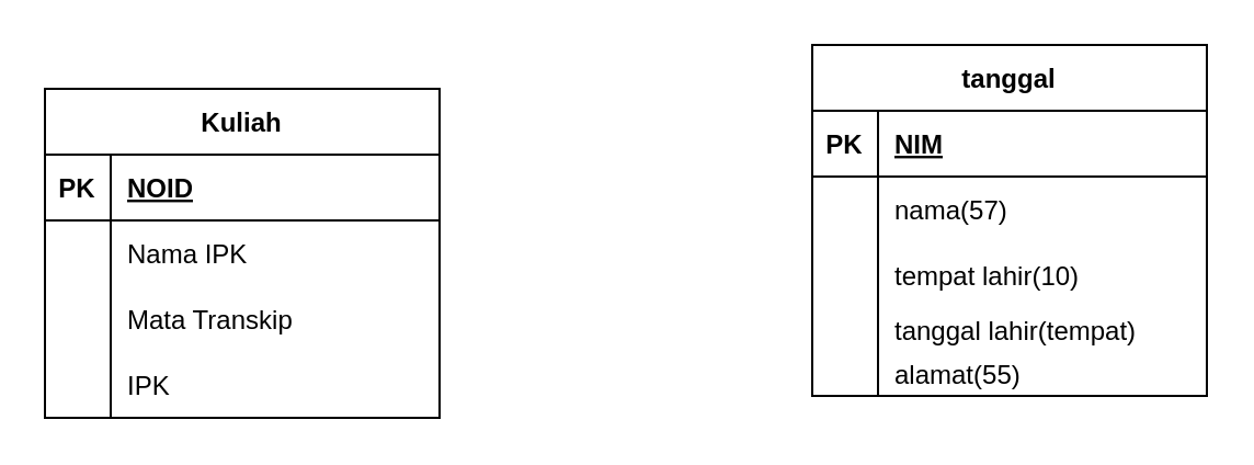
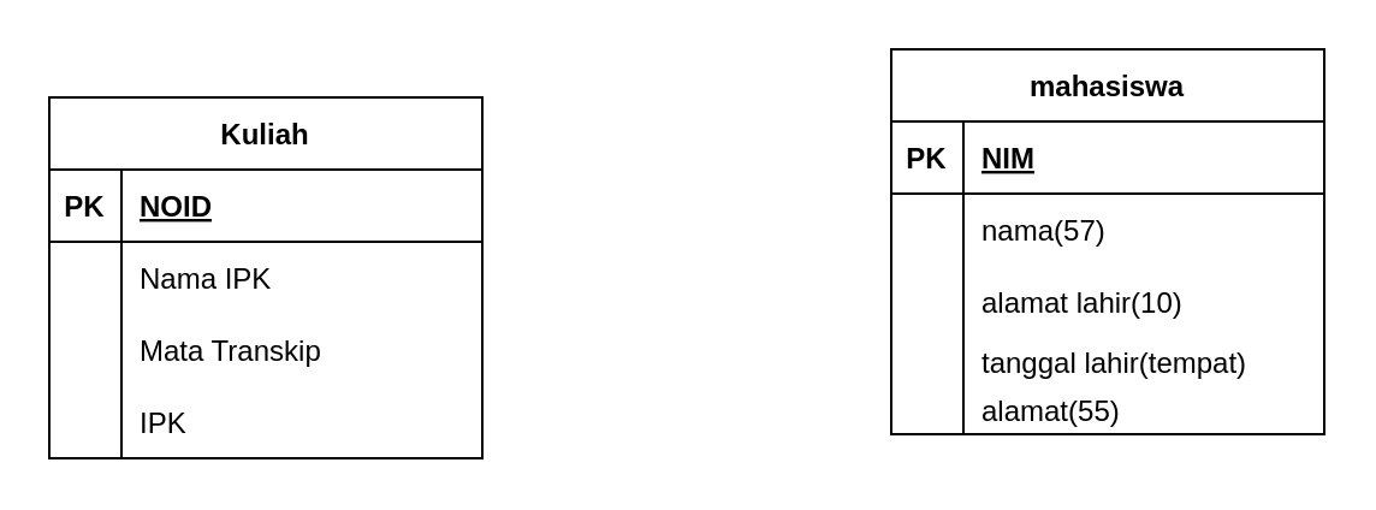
  <mxCell id="0" />
  <mxCell id="1" parent="0" />
  <mxCell id="2" value="Kuliah" style="shape=table;startSize=30;container=1;collapsible=1;childLayout=tableLayout;fixedRows=1;rowLines=0;fontStyle=1;align=center;resizeLast=1;" vertex="1" parent="1"><mxGeometry x="20" y="40" width="180" height="150" as="geometry" /></mxCell>
  <mxCell id="3" value="" style="shape=tableRow;horizontal=0;startSize=0;swimlaneHead=0;swimlaneBody=0;fillColor=none;collapsible=0;dropTarget=0;points=[[0,0.5],[1,0.5]];portConstraint=eastwest;top=0;left=0;right=0;bottom=1;" vertex="1" parent="2"><mxGeometry y="30" width="180" height="30" as="geometry" /></mxCell>
  <mxCell id="4" value="PK" style="shape=partialRectangle;connectable=0;fillColor=none;top=0;left=0;bottom=0;right=0;fontStyle=1;overflow=hidden;" vertex="1" parent="3"><mxGeometry width="30" height="30" as="geometry"><mxRectangle width="30" height="30" as="alternateBounds" /></mxGeometry></mxCell>
  <mxCell id="5" value="NOID" style="shape=partialRectangle;connectable=0;fillColor=none;top=0;left=0;bottom=0;right=0;align=left;spacingLeft=6;fontStyle=5;overflow=hidden;" vertex="1" parent="3"><mxGeometry x="30" width="150" height="30" as="geometry"><mxRectangle width="150" height="30" as="alternateBounds" /></mxGeometry></mxCell>
  <mxCell id="6" value="" style="shape=tableRow;horizontal=0;startSize=0;swimlaneHead=0;swimlaneBody=0;fillColor=none;collapsible=0;dropTarget=0;points=[[0,0.5],[1,0.5]];portConstraint=eastwest;top=0;left=0;right=0;bottom=0;" vertex="1" parent="2"><mxGeometry y="60" width="180" height="30" as="geometry" /></mxCell>
  <mxCell id="7" value="" style="shape=partialRectangle;connectable=0;fillColor=none;top=0;left=0;bottom=0;right=0;editable=1;overflow=hidden;" vertex="1" parent="6"><mxGeometry width="30" height="30" as="geometry"><mxRectangle width="30" height="30" as="alternateBounds" /></mxGeometry></mxCell>
  <mxCell id="8" value="Nama IPK" style="shape=partialRectangle;connectable=0;fillColor=none;top=0;left=0;bottom=0;right=0;align=left;spacingLeft=6;overflow=hidden;" vertex="1" parent="6"><mxGeometry x="30" width="150" height="30" as="geometry"><mxRectangle width="150" height="30" as="alternateBounds" /></mxGeometry></mxCell>
  <mxCell id="9" value="" style="shape=tableRow;horizontal=0;startSize=0;swimlaneHead=0;swimlaneBody=0;fillColor=none;collapsible=0;dropTarget=0;points=[[0,0.5],[1,0.5]];portConstraint=eastwest;top=0;left=0;right=0;bottom=0;" vertex="1" parent="2"><mxGeometry y="90" width="180" height="30" as="geometry" /></mxCell>
  <mxCell id="10" value="" style="shape=partialRectangle;connectable=0;fillColor=none;top=0;left=0;bottom=0;right=0;editable=1;overflow=hidden;" vertex="1" parent="9"><mxGeometry width="30" height="30" as="geometry"><mxRectangle width="30" height="30" as="alternateBounds" /></mxGeometry></mxCell>
  <mxCell id="11" value="Mata Transkip" style="shape=partialRectangle;connectable=0;fillColor=none;top=0;left=0;bottom=0;right=0;align=left;spacingLeft=6;overflow=hidden;" vertex="1" parent="9"><mxGeometry x="30" width="150" height="30" as="geometry"><mxRectangle width="150" height="30" as="alternateBounds" /></mxGeometry></mxCell>
  <mxCell id="12" value="" style="shape=tableRow;horizontal=0;startSize=0;swimlaneHead=0;swimlaneBody=0;fillColor=none;collapsible=0;dropTarget=0;points=[[0,0.5],[1,0.5]];portConstraint=eastwest;top=0;left=0;right=0;bottom=0;" vertex="1" parent="2"><mxGeometry y="120" width="180" height="30" as="geometry" /></mxCell>
  <mxCell id="13" value="" style="shape=partialRectangle;connectable=0;fillColor=none;top=0;left=0;bottom=0;right=0;editable=1;overflow=hidden;" vertex="1" parent="12"><mxGeometry width="30" height="30" as="geometry"><mxRectangle width="30" height="30" as="alternateBounds" /></mxGeometry></mxCell>
  <mxCell id="14" value="IPK" style="shape=partialRectangle;connectable=0;fillColor=none;top=0;left=0;bottom=0;right=0;align=left;spacingLeft=6;overflow=hidden;" vertex="1" parent="12"><mxGeometry x="30" width="150" height="30" as="geometry"><mxRectangle width="150" height="30" as="alternateBounds" /></mxGeometry></mxCell>
- <mxCell id="15" value="tanggal" style="shape=table;startSize=30;container=1;collapsible=1;childLayout=tableLayout;fixedRows=1;rowLines=0;fontStyle=1;align=center;resizeLast=1;" vertex="1" parent="1"><mxGeometry x="370" y="20" width="180" height="160" as="geometry" /></mxCell>
+ <mxCell id="15" value="mahasiswa" style="shape=table;startSize=30;container=1;collapsible=1;childLayout=tableLayout;fixedRows=1;rowLines=0;fontStyle=1;align=center;resizeLast=1;" vertex="1" parent="1"><mxGeometry x="370" y="20" width="180" height="160" as="geometry" /></mxCell>
  <mxCell id="16" value="" style="shape=tableRow;horizontal=0;startSize=0;swimlaneHead=0;swimlaneBody=0;fillColor=none;collapsible=0;dropTarget=0;points=[[0,0.5],[1,0.5]];portConstraint=eastwest;top=0;left=0;right=0;bottom=1;" vertex="1" parent="15"><mxGeometry y="30" width="180" height="30" as="geometry" /></mxCell>
  <mxCell id="17" value="PK" style="shape=partialRectangle;connectable=0;fillColor=none;top=0;left=0;bottom=0;right=0;fontStyle=1;overflow=hidden;" vertex="1" parent="16"><mxGeometry width="30" height="30" as="geometry"><mxRectangle width="30" height="30" as="alternateBounds" /></mxGeometry></mxCell>
  <mxCell id="18" value="NIM" style="shape=partialRectangle;connectable=0;fillColor=none;top=0;left=0;bottom=0;right=0;align=left;spacingLeft=6;fontStyle=5;overflow=hidden;" vertex="1" parent="16"><mxGeometry x="30" width="150" height="30" as="geometry"><mxRectangle width="150" height="30" as="alternateBounds" /></mxGeometry></mxCell>
  <mxCell id="19" value="" style="shape=tableRow;horizontal=0;startSize=0;swimlaneHead=0;swimlaneBody=0;fillColor=none;collapsible=0;dropTarget=0;points=[[0,0.5],[1,0.5]];portConstraint=eastwest;top=0;left=0;right=0;bottom=0;" vertex="1" parent="15"><mxGeometry y="60" width="180" height="30" as="geometry" /></mxCell>
  <mxCell id="20" value="" style="shape=partialRectangle;connectable=0;fillColor=none;top=0;left=0;bottom=0;right=0;editable=1;overflow=hidden;" vertex="1" parent="19"><mxGeometry width="30" height="30" as="geometry"><mxRectangle width="30" height="30" as="alternateBounds" /></mxGeometry></mxCell>
  <mxCell id="21" value="nama(57)" style="shape=partialRectangle;connectable=0;fillColor=none;top=0;left=0;bottom=0;right=0;align=left;spacingLeft=6;overflow=hidden;" vertex="1" parent="19"><mxGeometry x="30" width="150" height="30" as="geometry"><mxRectangle width="150" height="30" as="alternateBounds" /></mxGeometry></mxCell>
  <mxCell id="22" value="" style="shape=tableRow;horizontal=0;startSize=0;swimlaneHead=0;swimlaneBody=0;fillColor=none;collapsible=0;dropTarget=0;points=[[0,0.5],[1,0.5]];portConstraint=eastwest;top=0;left=0;right=0;bottom=0;" vertex="1" parent="15"><mxGeometry y="90" width="180" height="30" as="geometry" /></mxCell>
  <mxCell id="23" value="" style="shape=partialRectangle;connectable=0;fillColor=none;top=0;left=0;bottom=0;right=0;editable=1;overflow=hidden;" vertex="1" parent="22"><mxGeometry width="30" height="30" as="geometry"><mxRectangle width="30" height="30" as="alternateBounds" /></mxGeometry></mxCell>
- <mxCell id="24" value="tempat lahir(10)" style="shape=partialRectangle;connectable=0;fillColor=none;top=0;left=0;bottom=0;right=0;align=left;spacingLeft=6;overflow=hidden;" vertex="1" parent="22"><mxGeometry x="30" width="150" height="30" as="geometry"><mxRectangle width="150" height="30" as="alternateBounds" /></mxGeometry></mxCell>
+ <mxCell id="24" value="alamat lahir(10)" style="shape=partialRectangle;connectable=0;fillColor=none;top=0;left=0;bottom=0;right=0;align=left;spacingLeft=6;overflow=hidden;" vertex="1" parent="22"><mxGeometry x="30" width="150" height="30" as="geometry"><mxRectangle width="150" height="30" as="alternateBounds" /></mxGeometry></mxCell>
  <mxCell id="25" value="" style="shape=tableRow;horizontal=0;startSize=0;swimlaneHead=0;swimlaneBody=0;fillColor=none;collapsible=0;dropTarget=0;points=[[0,0.5],[1,0.5]];portConstraint=eastwest;top=0;left=0;right=0;bottom=0;" vertex="1" parent="15"><mxGeometry y="120" width="180" height="20" as="geometry" /></mxCell>
  <mxCell id="26" value="" style="shape=partialRectangle;connectable=0;fillColor=none;top=0;left=0;bottom=0;right=0;editable=1;overflow=hidden;" vertex="1" parent="25"><mxGeometry width="30" height="20" as="geometry"><mxRectangle width="30" height="20" as="alternateBounds" /></mxGeometry></mxCell>
  <mxCell id="27" value="tanggal lahir(tempat)" style="shape=partialRectangle;connectable=0;fillColor=none;top=0;left=0;bottom=0;right=0;align=left;spacingLeft=6;overflow=hidden;" vertex="1" parent="25"><mxGeometry x="30" width="150" height="20" as="geometry"><mxRectangle width="150" height="20" as="alternateBounds" /></mxGeometry></mxCell>
  <mxCell id="28" style="shape=tableRow;horizontal=0;startSize=0;swimlaneHead=0;swimlaneBody=0;fillColor=none;collapsible=0;dropTarget=0;points=[[0,0.5],[1,0.5]];portConstraint=eastwest;top=0;left=0;right=0;bottom=0;" vertex="1" parent="15"><mxGeometry y="140" width="180" height="20" as="geometry" /></mxCell>
  <mxCell id="29" style="shape=partialRectangle;connectable=0;fillColor=none;top=0;left=0;bottom=0;right=0;editable=1;overflow=hidden;" vertex="1" parent="28"><mxGeometry width="30" height="20" as="geometry"><mxRectangle width="30" height="20" as="alternateBounds" /></mxGeometry></mxCell>
  <mxCell id="30" value="alamat(55)" style="shape=partialRectangle;connectable=0;fillColor=none;top=0;left=0;bottom=0;right=0;align=left;spacingLeft=6;overflow=hidden;" vertex="1" parent="28"><mxGeometry x="30" width="150" height="20" as="geometry"><mxRectangle width="150" height="20" as="alternateBounds" /></mxGeometry></mxCell>
